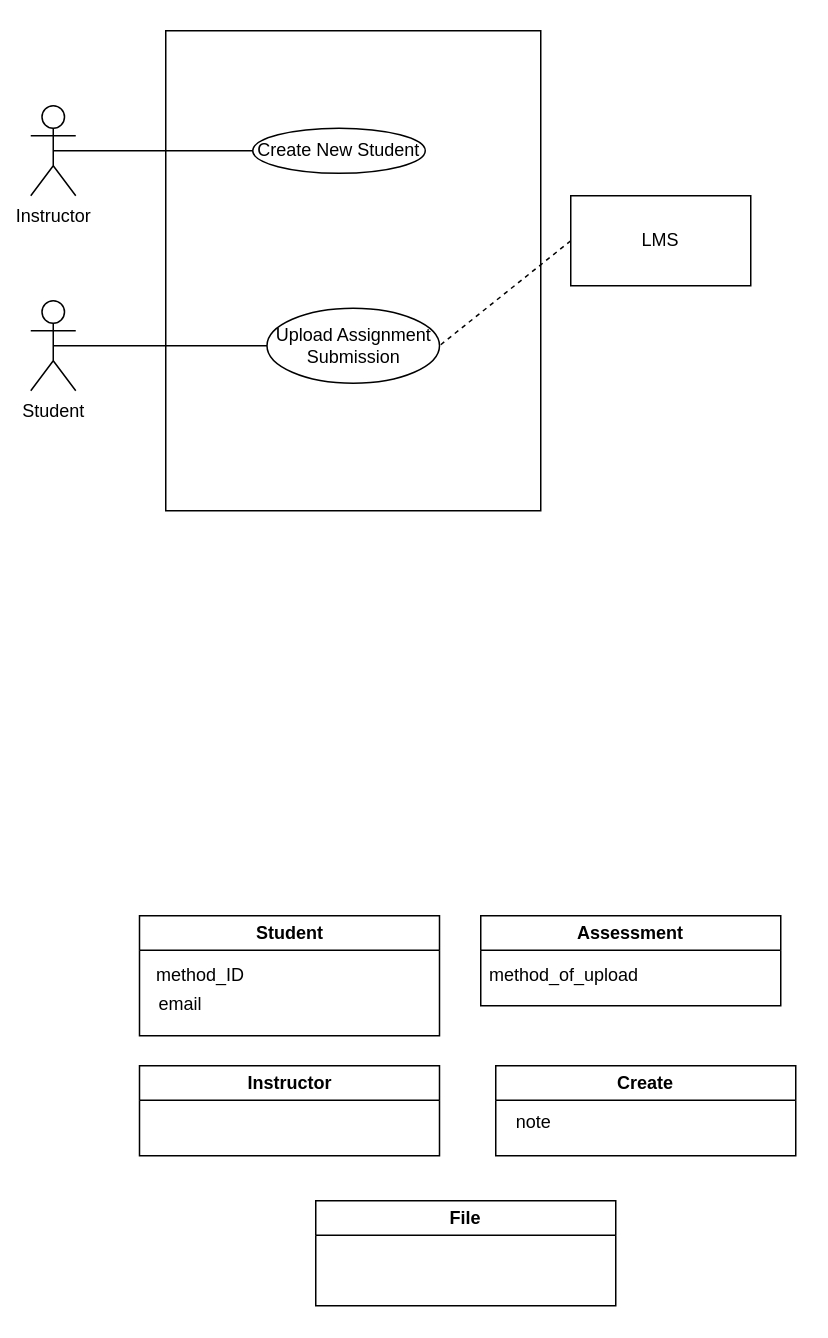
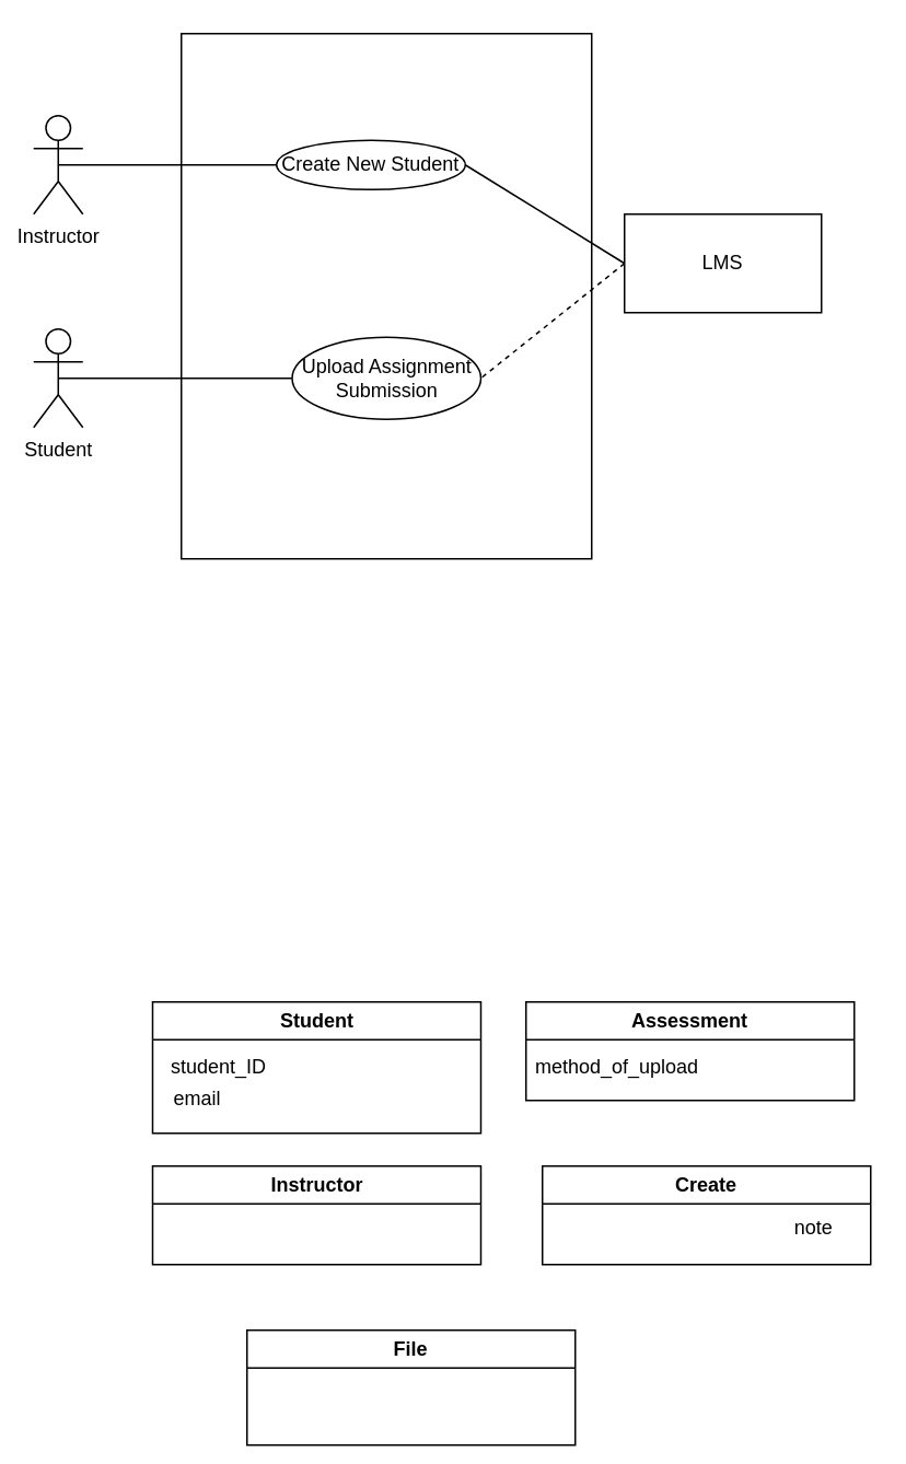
  <mxCell id="0" />
  <mxCell id="1" parent="0" />
  <mxCell id="2" value="" style="rounded=0;whiteSpace=wrap;html=1;" parent="1" vertex="1"><mxGeometry x="110" y="20" width="250" height="320" as="geometry" /></mxCell>
  <mxCell id="3" value="Instructor" style="shape=umlActor;verticalLabelPosition=bottom;verticalAlign=top;html=1;outlineConnect=0;" parent="1" vertex="1"><mxGeometry x="20" y="70" width="30" height="60" as="geometry" /></mxCell>
  <mxCell id="4" value="Student" style="shape=umlActor;verticalLabelPosition=bottom;verticalAlign=top;html=1;outlineConnect=0;" parent="1" vertex="1"><mxGeometry x="20" y="200" width="30" height="60" as="geometry" /></mxCell>
  <mxCell id="5" value="LMS" style="rounded=0;whiteSpace=wrap;html=1;" parent="1" vertex="1"><mxGeometry x="380" y="130" width="120" height="60" as="geometry" /></mxCell>
  <mxCell id="6" value="Create New Student" style="ellipse;whiteSpace=wrap;html=1;" parent="1" vertex="1"><mxGeometry x="168" y="85" width="115" height="30" as="geometry" /></mxCell>
  <mxCell id="7" value="" style="endArrow=none;html=1;rounded=0;exitX=0.5;exitY=0.5;exitDx=0;exitDy=0;exitPerimeter=0;entryX=0;entryY=0.5;entryDx=0;entryDy=0;" parent="1" source="3" target="6" edge="1"><mxGeometry width="50" height="50" relative="1" as="geometry"><mxPoint x="200" y="180" as="sourcePoint" /><mxPoint x="250" y="130" as="targetPoint" /></mxGeometry></mxCell>
+ <mxCell id="8" value="" style="endArrow=none;html=1;rounded=0;exitX=0;exitY=0.5;exitDx=0;exitDy=0;entryX=1;entryY=0.5;entryDx=0;entryDy=0;" parent="1" source="5" target="6" edge="1"><mxGeometry width="50" height="50" relative="1" as="geometry"><mxPoint x="200" y="180" as="sourcePoint" /><mxPoint x="250" y="130" as="targetPoint" /></mxGeometry></mxCell>
  <mxCell id="9" value="Upload Assignment Submission" style="ellipse;whiteSpace=wrap;html=1;" parent="1" vertex="1"><mxGeometry x="177.5" y="205" width="115" height="50" as="geometry" /></mxCell>
  <mxCell id="10" value="" style="endArrow=none;html=1;rounded=0;exitX=0.5;exitY=0.5;exitDx=0;exitDy=0;exitPerimeter=0;entryX=0;entryY=0.5;entryDx=0;entryDy=0;" parent="1" source="4" target="9" edge="1"><mxGeometry width="50" height="50" relative="1" as="geometry"><mxPoint x="160" y="210" as="sourcePoint" /><mxPoint x="210" y="160" as="targetPoint" /></mxGeometry></mxCell>
  <mxCell id="11" value="" style="endArrow=none;html=1;rounded=0;entryX=1;entryY=0.5;entryDx=0;entryDy=0;exitX=0;exitY=0.5;exitDx=0;exitDy=0;dashed=1;" parent="1" source="5" target="9" edge="1"><mxGeometry width="50" height="50" relative="1" as="geometry"><mxPoint x="160" y="210" as="sourcePoint" /><mxPoint x="210" y="160" as="targetPoint" /></mxGeometry></mxCell>
  <mxCell id="12" value="Student" style="swimlane;whiteSpace=wrap;html=1;" parent="1" vertex="1"><mxGeometry x="92.5" y="610" width="200" height="80" as="geometry" /></mxCell>
  <mxCell id="13" value="email" style="text;html=1;align=center;verticalAlign=middle;whiteSpace=wrap;rounded=0;" parent="12" vertex="1"><mxGeometry x="-2.5" y="44" width="60" height="30" as="geometry" /></mxCell>
- <mxCell id="14" value="method_ID" style="text;strokeColor=none;fillColor=none;align=left;verticalAlign=middle;spacingLeft=4;spacingRight=4;overflow=hidden;points=[[0,0.5],[1,0.5]];portConstraint=eastwest;rotatable=0;whiteSpace=wrap;html=1;" parent="12" vertex="1"><mxGeometry x="5" y="25" width="80" height="30" as="geometry" /></mxCell>
+ <mxCell id="14" value="student_ID" style="text;strokeColor=none;fillColor=none;align=left;verticalAlign=middle;spacingLeft=4;spacingRight=4;overflow=hidden;points=[[0,0.5],[1,0.5]];portConstraint=eastwest;rotatable=0;whiteSpace=wrap;html=1;" parent="12" vertex="1"><mxGeometry x="5" y="25" width="80" height="30" as="geometry" /></mxCell>
  <mxCell id="15" value="Instructor" style="swimlane;whiteSpace=wrap;html=1;" parent="1" vertex="1"><mxGeometry x="92.5" y="710" width="200" height="60" as="geometry" /></mxCell>
  <mxCell id="16" value="Assessment" style="swimlane;whiteSpace=wrap;html=1;" parent="1" vertex="1"><mxGeometry x="320" y="610" width="200" height="60" as="geometry" /></mxCell>
  <mxCell id="17" value="method_of_upload" style="text;strokeColor=none;fillColor=none;align=left;verticalAlign=middle;spacingLeft=4;spacingRight=4;overflow=hidden;points=[[0,0.5],[1,0.5]];portConstraint=eastwest;rotatable=0;whiteSpace=wrap;html=1;" parent="16" vertex="1"><mxGeometry y="25" width="110" height="30" as="geometry" /></mxCell>
  <mxCell id="18" value="Create" style="swimlane;whiteSpace=wrap;html=1;" parent="1" vertex="1"><mxGeometry x="330" y="710" width="200" height="60" as="geometry" /></mxCell>
- <mxCell id="19" value="note" style="text;html=1;align=center;verticalAlign=middle;resizable=0;points=[];autosize=1;strokeColor=none;fillColor=none;" parent="18" vertex="1"><mxGeometry y="23" width="50" height="30" as="geometry" /></mxCell>
- <mxCell id="20" value="File" style="swimlane;whiteSpace=wrap;html=1;" vertex="1" parent="1"><mxGeometry x="210" y="800" width="200" height="70" as="geometry" /></mxCell>
+ <mxCell id="19" value="note" style="text;html=1;align=center;verticalAlign=middle;resizable=0;points=[];autosize=1;strokeColor=none;fillColor=none;" parent="18" vertex="1"><mxGeometry x="140" y="23" width="50" height="30" as="geometry" /></mxCell>
+ <mxCell id="20" value="File" style="swimlane;whiteSpace=wrap;html=1;" vertex="1" parent="1"><mxGeometry x="150" y="810" width="200" height="70" as="geometry" /></mxCell>
